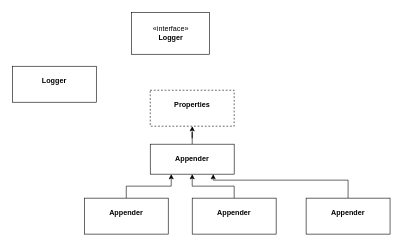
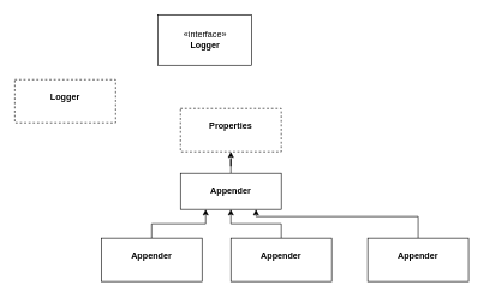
  <mxCell id="0" />
  <mxCell id="1" parent="0" />
- <mxCell id="2" value="&lt;p style=&quot;margin: 0px ; margin-top: 4px ; text-align: center&quot;&gt;&lt;br&gt;&lt;b&gt;Logger&lt;/b&gt;&lt;/p&gt;" style="verticalAlign=top;align=left;overflow=fill;fontSize=12;fontFamily=Helvetica;html=1;" vertex="1" parent="1"><mxGeometry x="20" y="110" width="140" height="60" as="geometry" /></mxCell>
+ <mxCell id="2" value="&lt;p style=&quot;margin: 0px ; margin-top: 4px ; text-align: center&quot;&gt;&lt;br&gt;&lt;b&gt;Logger&lt;/b&gt;&lt;/p&gt;" style="verticalAlign=top;align=left;overflow=fill;fontSize=12;fontFamily=Helvetica;html=1;dashed=1;" vertex="1" parent="1"><mxGeometry x="20" y="110" width="140" height="60" as="geometry" /></mxCell>
  <mxCell id="3" value="«interface»&lt;br&gt;&lt;b&gt;Logger&lt;/b&gt;" style="html=1;" vertex="1" parent="1"><mxGeometry x="219" y="20" width="130" height="70" as="geometry" /></mxCell>
  <mxCell id="4" style="edgeStyle=orthogonalEdgeStyle;rounded=0;orthogonalLoop=1;jettySize=auto;html=1;entryX=0.5;entryY=1;entryDx=0;entryDy=0;" edge="1" parent="1" source="5" target="12"><mxGeometry relative="1" as="geometry" /></mxCell>
  <mxCell id="5" value="&lt;p style=&quot;margin: 0px ; margin-top: 4px ; text-align: center&quot;&gt;&lt;br&gt;&lt;b&gt;Appender&lt;/b&gt;&lt;/p&gt;" style="verticalAlign=top;align=left;overflow=fill;fontSize=12;fontFamily=Helvetica;html=1;" vertex="1" parent="1"><mxGeometry x="250" y="240" width="140" height="50" as="geometry" /></mxCell>
  <mxCell id="6" style="edgeStyle=orthogonalEdgeStyle;rounded=0;orthogonalLoop=1;jettySize=auto;html=1;entryX=0.25;entryY=1;entryDx=0;entryDy=0;" edge="1" parent="1" source="7" target="5"><mxGeometry relative="1" as="geometry" /></mxCell>
  <mxCell id="7" value="&lt;p style=&quot;margin: 0px ; margin-top: 4px ; text-align: center&quot;&gt;&lt;br&gt;&lt;b&gt;Appender&lt;/b&gt;&lt;/p&gt;" style="verticalAlign=top;align=left;overflow=fill;fontSize=12;fontFamily=Helvetica;html=1;" vertex="1" parent="1"><mxGeometry x="140" y="330" width="140" height="60" as="geometry" /></mxCell>
  <mxCell id="8" style="edgeStyle=orthogonalEdgeStyle;rounded=0;orthogonalLoop=1;jettySize=auto;html=1;entryX=0.5;entryY=1;entryDx=0;entryDy=0;" edge="1" parent="1" source="9" target="5"><mxGeometry relative="1" as="geometry" /></mxCell>
  <mxCell id="9" value="&lt;p style=&quot;margin: 0px ; margin-top: 4px ; text-align: center&quot;&gt;&lt;br&gt;&lt;b&gt;Appender&lt;/b&gt;&lt;/p&gt;" style="verticalAlign=top;align=left;overflow=fill;fontSize=12;fontFamily=Helvetica;html=1;" vertex="1" parent="1"><mxGeometry x="320" y="330" width="140" height="60" as="geometry" /></mxCell>
  <mxCell id="10" style="edgeStyle=orthogonalEdgeStyle;rounded=0;orthogonalLoop=1;jettySize=auto;html=1;entryX=0.75;entryY=1;entryDx=0;entryDy=0;" edge="1" parent="1" source="11" target="5"><mxGeometry relative="1" as="geometry"><Array as="points"><mxPoint x="580" y="300" /><mxPoint x="355" y="300" /></Array></mxGeometry></mxCell>
  <mxCell id="11" value="&lt;p style=&quot;margin: 0px ; margin-top: 4px ; text-align: center&quot;&gt;&lt;br&gt;&lt;b&gt;Appender&lt;/b&gt;&lt;/p&gt;" style="verticalAlign=top;align=left;overflow=fill;fontSize=12;fontFamily=Helvetica;html=1;" vertex="1" parent="1"><mxGeometry x="510" y="330" width="140" height="60" as="geometry" /></mxCell>
  <mxCell id="12" value="&lt;p style=&quot;margin: 0px ; margin-top: 4px ; text-align: center&quot;&gt;&lt;br&gt;&lt;b&gt;Properties&lt;/b&gt;&lt;/p&gt;" style="verticalAlign=top;align=left;overflow=fill;fontSize=12;fontFamily=Helvetica;html=1;dashed=1;" vertex="1" parent="1"><mxGeometry x="250" y="150" width="140" height="60" as="geometry" /></mxCell>
